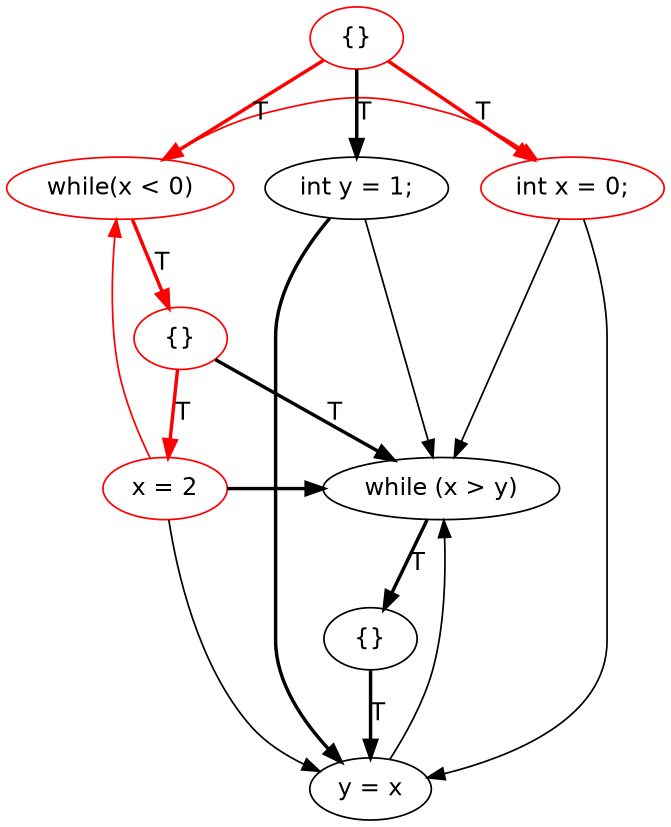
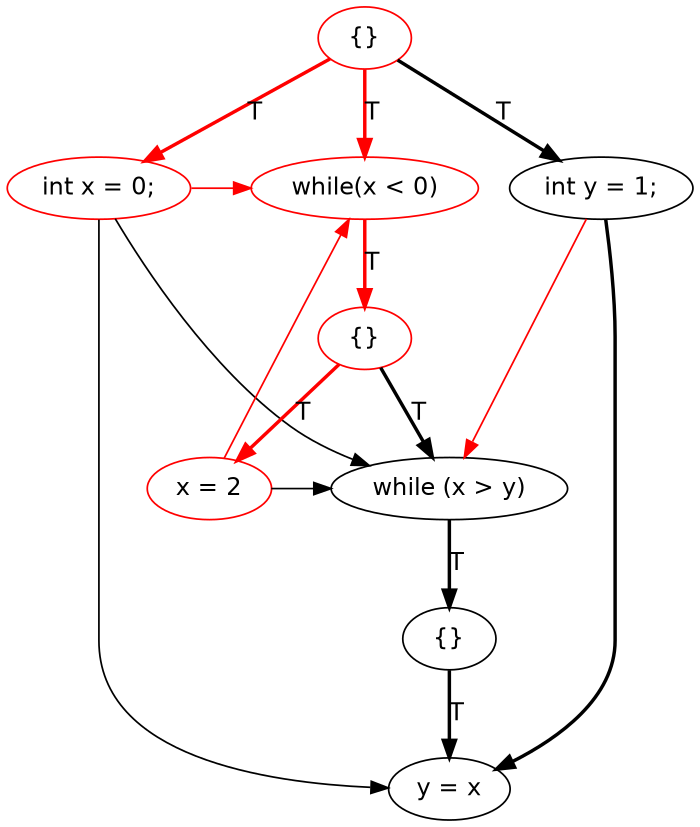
  digraph {
    fontname="DejaVu Sans"
    rankdir=TD
    node [color=red fontname="DejaVu Sans"]
    edge [fontname="DejaVu Sans" style=bold]
    n1 [label="int x = 0;"]
    n2 [label="while(x < 0)"]
    n3 [label="int y = 1;" color=""]
    n4 [label="{}"]
    n5 [label="while (x > y)" color=""]
    n6 [label="x = 2"]
    n7 [label="{}" color=""]
    n8 [label="y = x" color=""]
    n9 [label="{}"]
    subgraph sub_1 {
      rank=same
      n1
      n2
      n3
    }
    subgraph sub_2 {
      rank=same
      n4
    }
    subgraph sub_3 {
      rank=same
      n5
      n6
    }
    subgraph sub_4 {
      rank=same
      n7
    }
    subgraph sub_5 {
      rank=same
      n8
    }
-   n2 -> n1 [color=red style=""]
+   n1 -> n2 [color=red style=""]
    n1 -> n5 [style=""]
    n1 -> n8 [style=""]
    n2 -> n4 [color=red label=T]
-   n3 -> n5 [style=""]
+   n3 -> n5 [color=red style=""]
    n3 -> n8
    n4 -> n5 [label=T]
    n4 -> n6 [color=red label=T]
    n5 -> n7 [label=T]
    n6 -> n2 [color=red style=""]
-   n6 -> n5
-   n6 -> n8 [style=""]
+   n6 -> n5 [style=""]
    n7 -> n8 [label=T]
-   n8 -> n5 [style=""]
    n9 -> n1 [color=red label=T]
    n9 -> n2 [color=red label=T]
    n9 -> n3 [label=T]
  }
